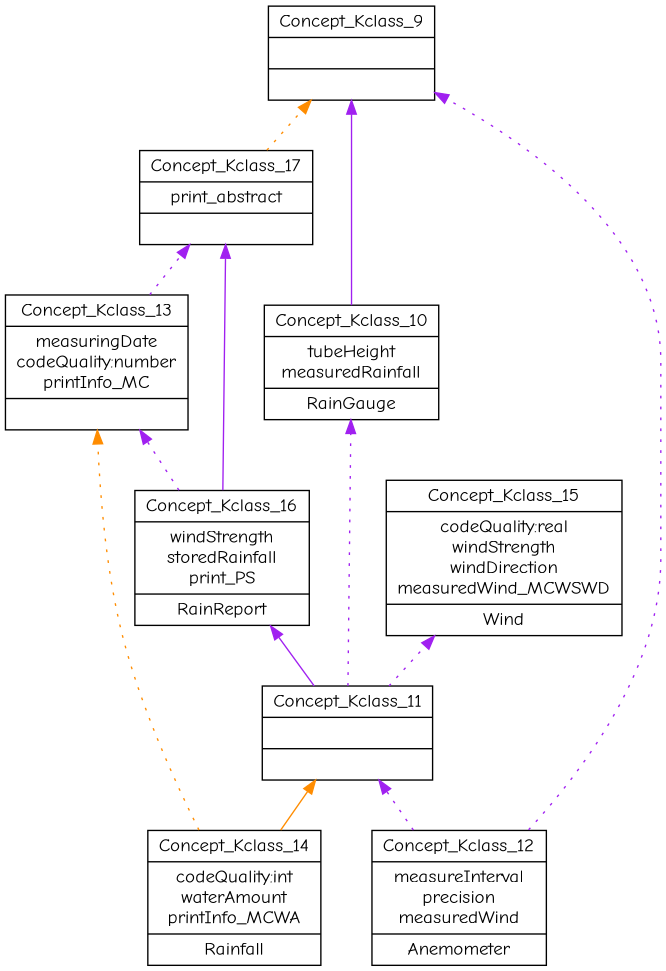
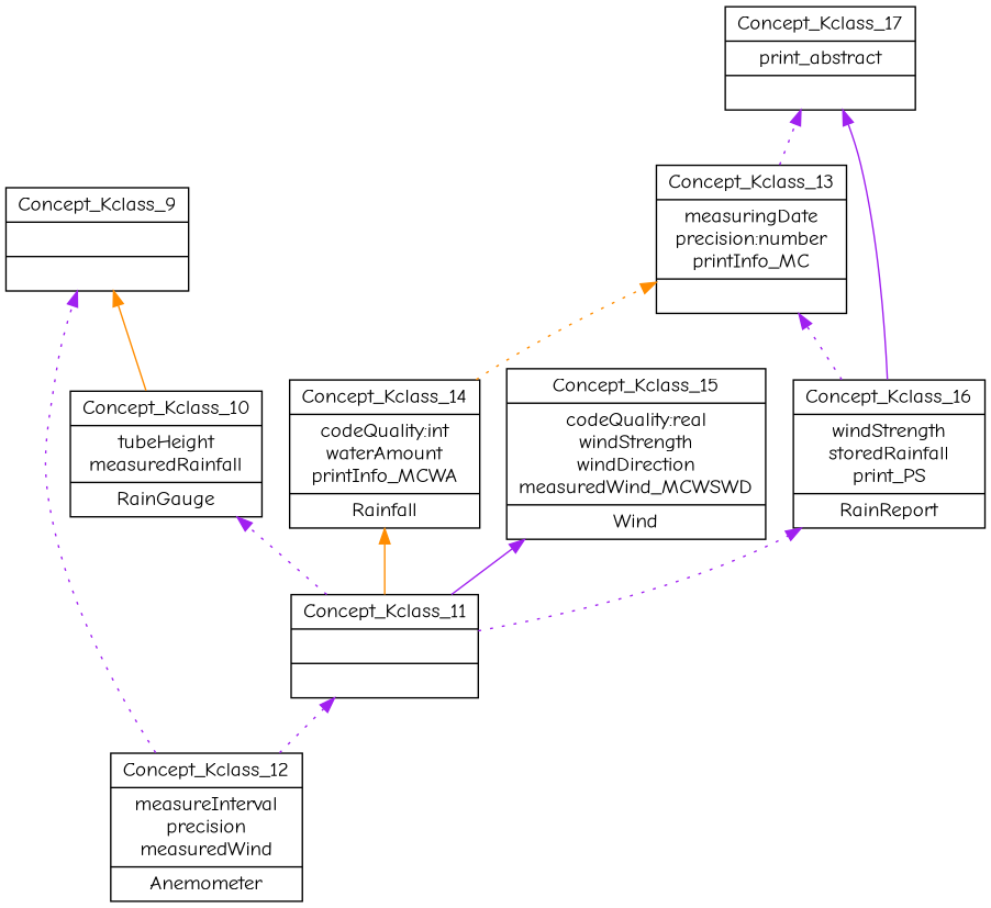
  digraph {
    fontname="Comic Neue"
    rankdir=BT
    node [fontname="Comic Neue" shape=record]
    edge [color=purple fontname="Comic Neue" style=dotted]
    n1 [label="{Concept_Kclass_9||}"]
    n2 [label="{Concept_Kclass_10|tubeHeight\nmeasuredRainfall\n|RainGauge\n}"]
    n3 [label="{Concept_Kclass_11||}"]
    n4 [label="{Concept_Kclass_12|measureInterval\nprecision\nmeasuredWind\n|Anemometer\n}"]
    n5 [label="{Concept_Kclass_14|codeQuality:int\nwaterAmount\nprintInfo_MCWA\n|Rainfall\n}"]
    n6 [label="{Concept_Kclass_15|codeQuality:real\nwindStrength\nwindDirection\nmeasuredWind_MCWSWD\n|Wind\n}"]
    n7 [label="{Concept_Kclass_16|windStrength\nstoredRainfall\nprint_PS\n|RainReport\n}"]
-   n8 [label="{Concept_Kclass_13|measuringDate\ncodeQuality:number\nprintInfo_MC\n|}"]
+   n8 [label="{Concept_Kclass_13|measuringDate\nprecision:number\nprintInfo_MC\n|}"]
    n9 [label="{Concept_Kclass_17|print_abstract\n|}"]
    subgraph sub_1 {
      label=Kclass
      n1
      n2
      n3
      n4
      n5
      n6
      n7
      n8
      n9
    }
-   n2 -> n1 [style=solid]
+   n2 -> n1 [color=darkorange style=solid]
    n3 -> n2
-   n5 -> n3 [color=darkorange style=solid]
-   n3 -> n6
-   n3 -> n7 [style=solid]
+   n3 -> n5 [color=darkorange style=solid]
+   n3 -> n6 [style=solid]
+   n3 -> n7
    n4 -> n1
    n4 -> n3
    n5 -> n8 [color=darkorange]
    n7 -> n8
    n7 -> n9 [style=solid]
    n8 -> n9
-   n9 -> n1 [color=darkorange]
  }
